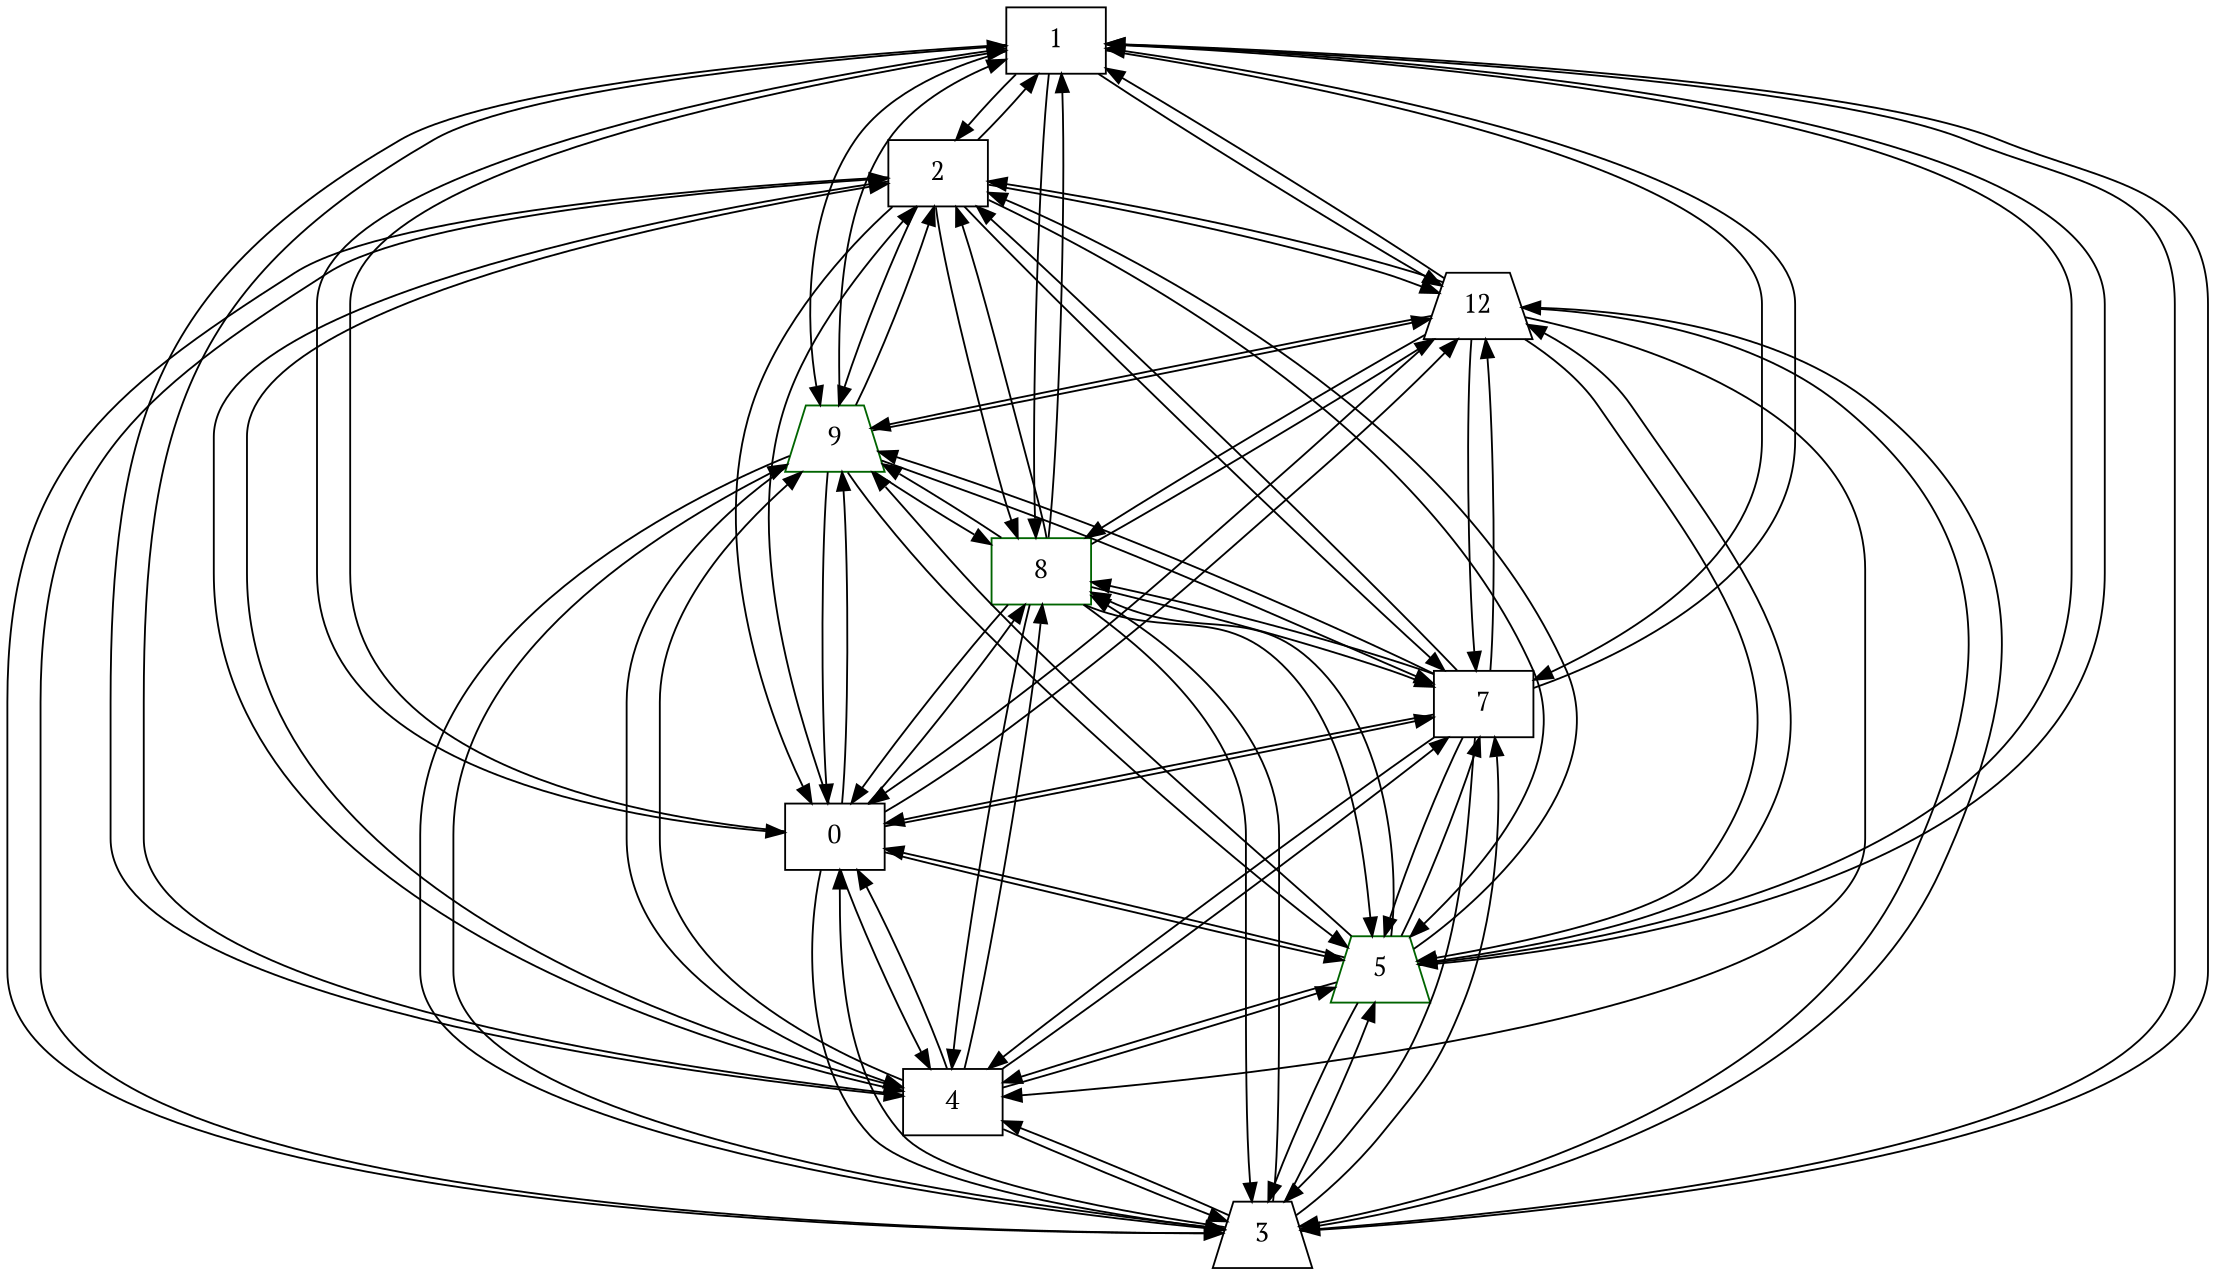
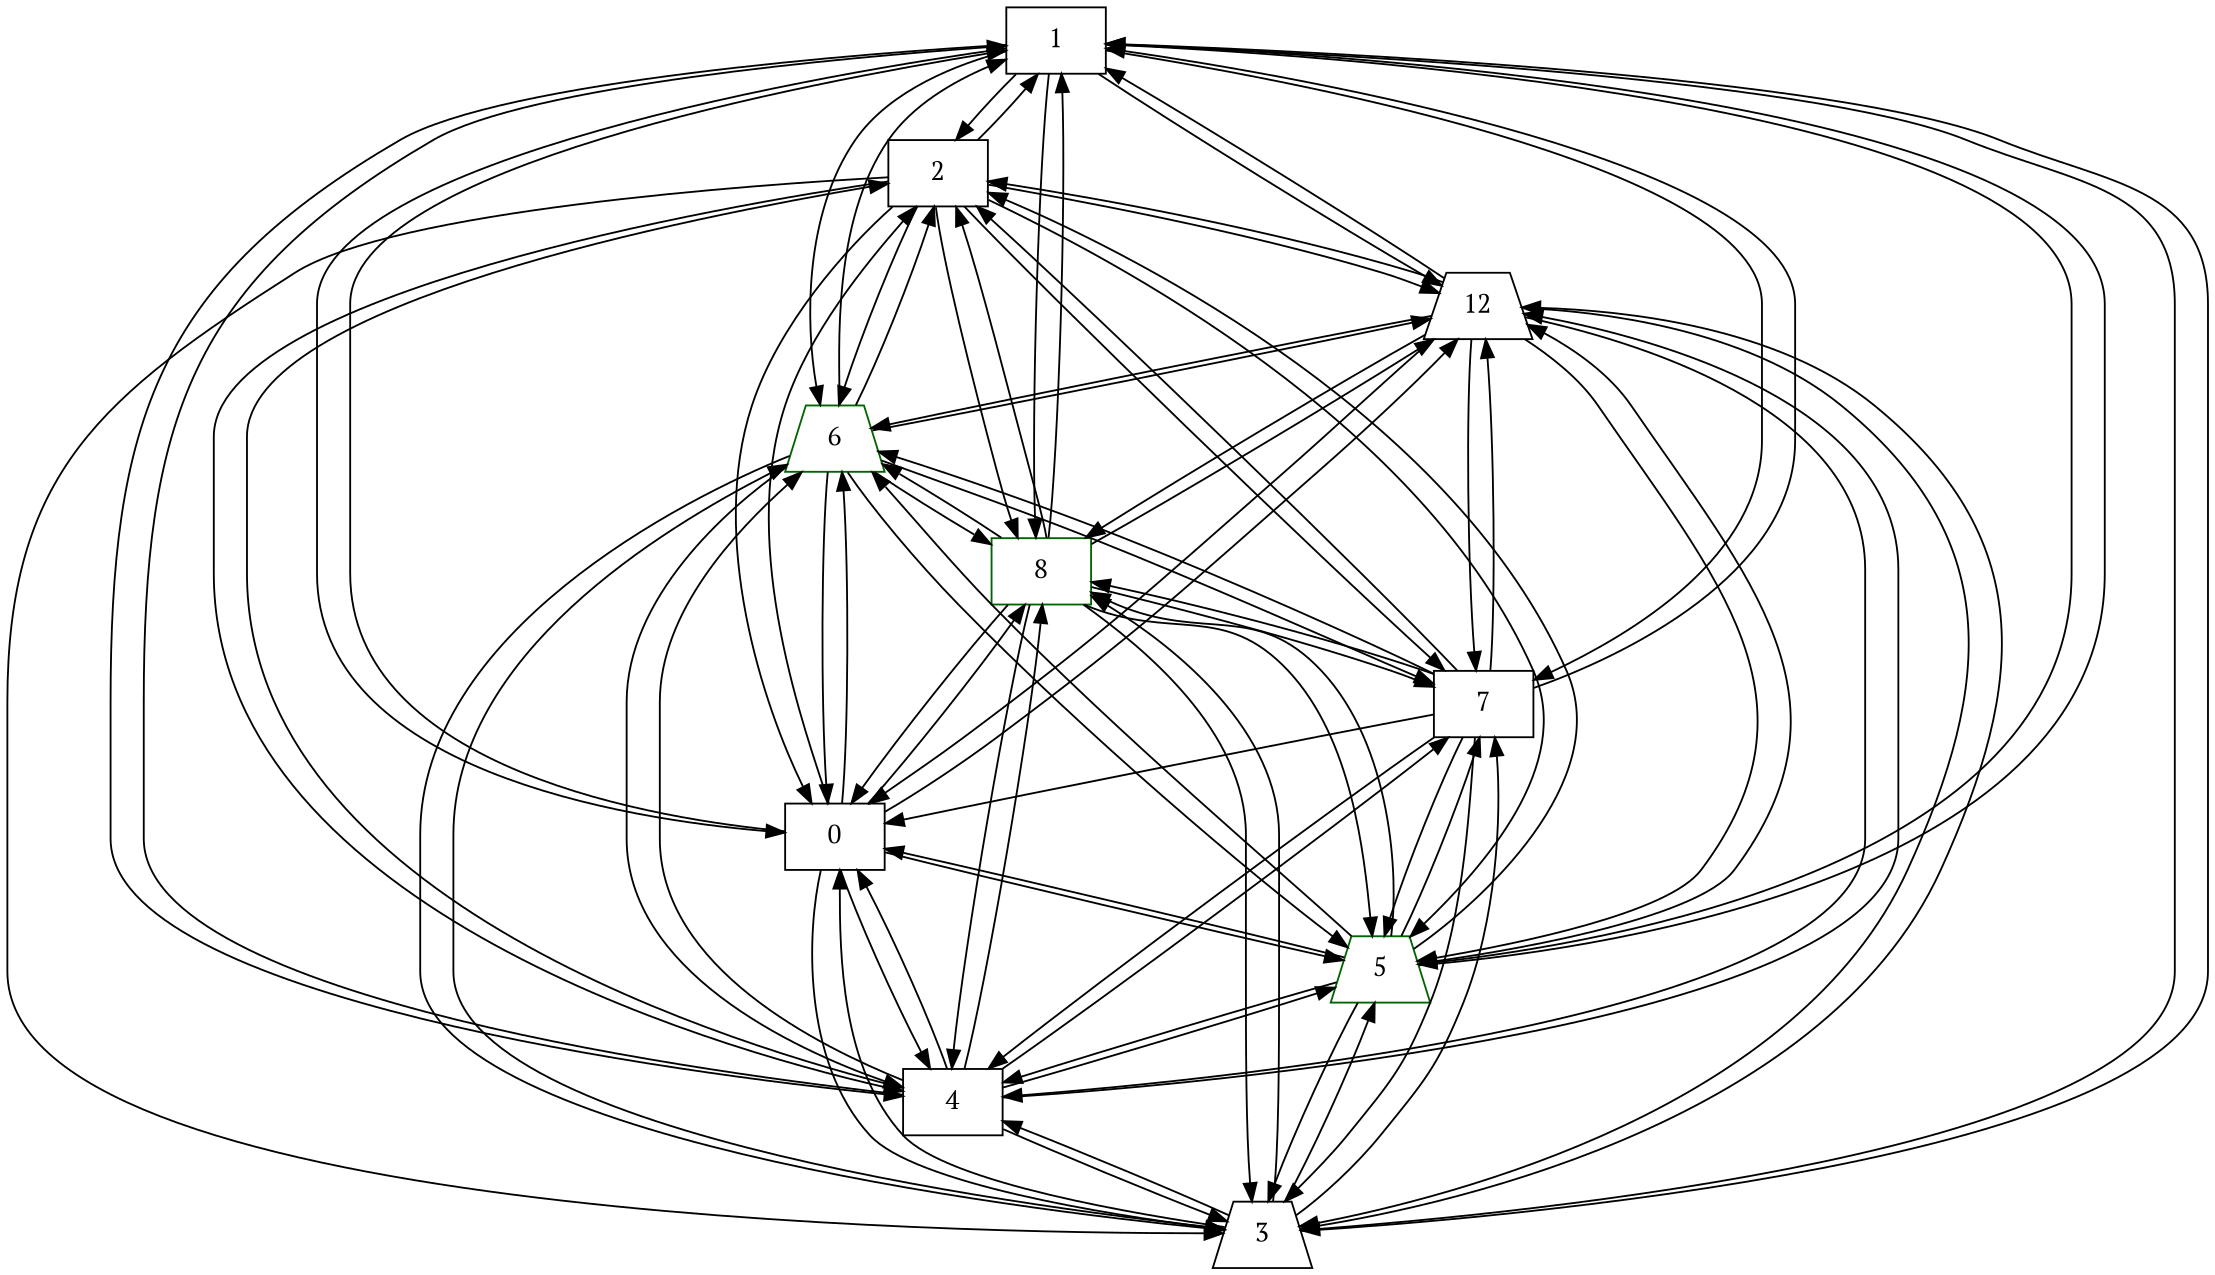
  digraph {
    fontname="PT Serif"
    node [color=black fontname="PT Serif" shape=box]
    edge [fontname="PT Serif"]
    1
    2
    3 [shape=trapezium]
    4
    5 [color=darkgreen shape=trapezium]
    n6 [label=0]
    7
    8 [color=darkgreen]
-   9 [color=darkgreen shape=trapezium]
+   9 [color=darkgreen shape=trapezium label=6]
    n10 [label=12 shape=trapezium]
    1 -> 2
    1 -> 3
    1 -> 4
    1 -> 5
    1 -> n6
    1 -> 7
    1 -> 8
    1 -> 9
    1 -> n10
    2 -> 1
    2 -> 3
    2 -> 4
    2 -> 5
    2 -> n6
    2 -> 7
    2 -> 8
    2 -> 9
    2 -> n10
    3 -> 1
-   3 -> 2
    3 -> 4
    3 -> 5
    3 -> n6
    3 -> 7
    3 -> 8
    3 -> 9
    3 -> n10
    4 -> 1
    4 -> 2
    4 -> 3
    4 -> 5
    4 -> n6
    4 -> 7
    4 -> 8
    4 -> 9
+   4 -> n10
    5 -> 1
    5 -> 2
    5 -> 3
    5 -> 4
    5 -> n6
    5 -> 7
    5 -> 8
    5 -> 9
    5 -> n10
    n6 -> 1
    n6 -> 2
    n6 -> 3
    n6 -> 4
    n6 -> 5
-   n6 -> 7
    n6 -> 8
    n6 -> 9
    n6 -> n10
    7 -> 1
    7 -> 2
    7 -> 3
    7 -> 4
    7 -> 5
    7 -> n6
    7 -> 8
    7 -> 9
    7 -> n10
    8 -> 1
    8 -> 2
    8 -> 3
    8 -> 4
    8 -> 5
    8 -> n6
    8 -> 7
    8 -> 9
    8 -> n10
    9 -> 1
    9 -> 2
    9 -> 3
    9 -> 4
    9 -> 5
    9 -> n6
    9 -> 7
    9 -> 8
    9 -> n10
    n10 -> 1
    n10 -> 2
    n10 -> 3
    n10 -> 4
    n10 -> 5
    n10 -> n6
    n10 -> 7
    n10 -> 8
    n10 -> 9
  }
